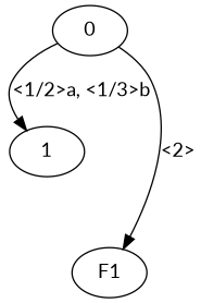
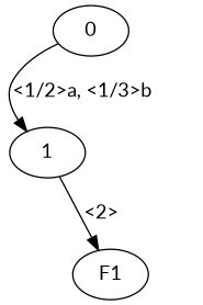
  digraph {
    fontname=Lato
    vcsn_context="lal(abc), q"
    node [fontname=Lato]
    edge [fontname=Lato]
    0
    1
    F1
    0 -> 1 [label="<1/2>a, <1/3>b"]
-   0 -> F1 [label="<2>"]
+   1 -> F1 [label="<2>"]
  }
